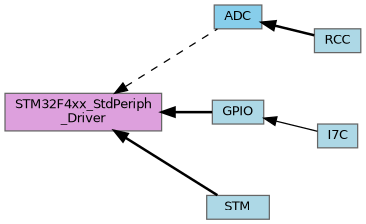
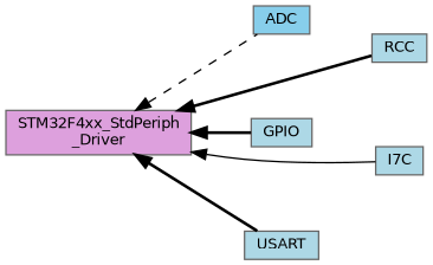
  digraph {
    fontname="DejaVu Sans"
    rankdir=LR
    node [color=grey40 fillcolor=lightblue fontname="DejaVu Sans" fontsize=10 shape=box style=filled]
    edge [dir=back fontname="DejaVu Sans" fontsize=10 labelfontname=Helvetica labelfontsize=10 shape=plaintext style=bold]
    n1 [fillcolor=skyblue height=0.2 label=ADC width=0.4]
    n2 [height=0.2 label=GPIO width=0.4]
    n3 [height=0.2 label=I7C width=0.4]
    n4 [height=0.2 label=RCC width=0.4]
    n5 [color=gray40 fillcolor=plum fontcolor=black height=0.2 label="STM32F4xx_StdPeriph\l_Driver" width=0.4]
-   n6 [height=0.2 label=STM width=0.4]
+   n6 [height=0.2 label=USART width=0.4]
    n5 -> n1 [style=dashed]
    n5 -> n2
-   n2 -> n3 [style=solid]
-   n1 -> n4
+   n5 -> n3 [style=solid]
+   n5 -> n4
    n5 -> n6
  }
